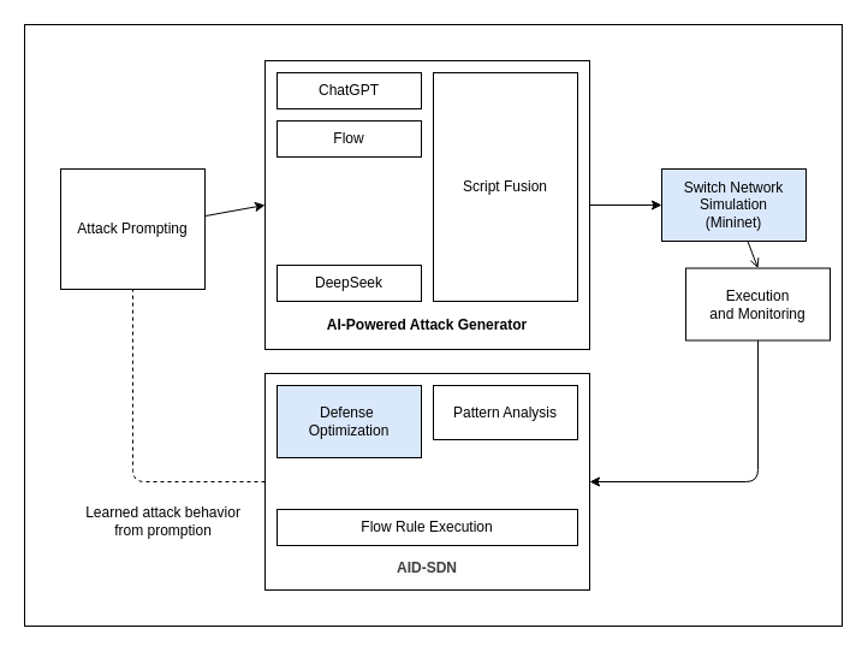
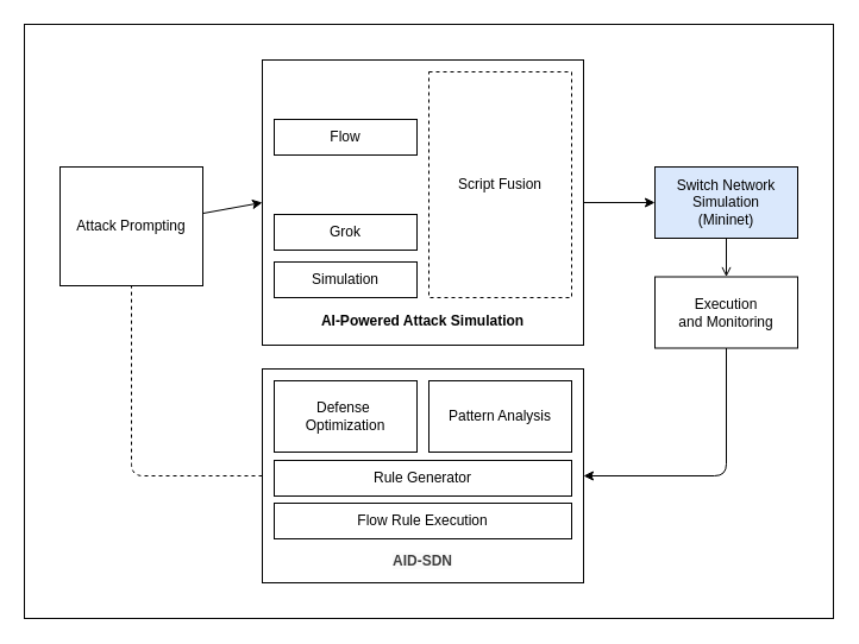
  <mxCell id="0" />
  <mxCell id="1" parent="0" />
  <mxCell id="2" value="" style="rounded=0;whiteSpace=wrap;html=1;" vertex="1" parent="1"><mxGeometry x="20" y="20" width="680" height="500" as="geometry" /></mxCell>
  <mxCell id="3" style="edgeStyle=orthogonalEdgeStyle;html=1;entryX=0.5;entryY=1;entryDx=0;entryDy=0;dashed=1;endArrow=none;endFill=0;" edge="1" parent="1" source="4" target="6"><mxGeometry relative="1" as="geometry"><mxPoint x="130" y="420" as="targetPoint" /></mxGeometry></mxCell>
  <mxCell id="4" value="" style="rounded=0;whiteSpace=wrap;html=1;" vertex="1" parent="1"><mxGeometry x="220" y="310" width="270" height="180" as="geometry" /></mxCell>
  <mxCell id="5" style="edgeStyle=none;html=1;entryX=0;entryY=0.5;entryDx=0;entryDy=0;" edge="1" parent="1" source="6" target="8"><mxGeometry relative="1" as="geometry" /></mxCell>
  <mxCell id="6" value="Attack Prompting" style="rounded=0;whiteSpace=wrap;html=1;" vertex="1" parent="1"><mxGeometry x="50" y="140" width="120" height="100" as="geometry" /></mxCell>
  <mxCell id="7" style="edgeStyle=none;html=1;entryX=0;entryY=0.5;entryDx=0;entryDy=0;" edge="1" parent="1" source="8" target="17"><mxGeometry relative="1" as="geometry" /></mxCell>
  <mxCell id="8" value="" style="rounded=0;whiteSpace=wrap;html=1;" vertex="1" parent="1"><mxGeometry x="220" y="50" width="270" height="240" as="geometry" /></mxCell>
  <mxCell id="9" style="edgeStyle=orthogonalEdgeStyle;html=1;entryX=1;entryY=0.5;entryDx=0;entryDy=0;exitX=0.5;exitY=1;exitDx=0;exitDy=0;" edge="1" parent="1" source="10" target="4"><mxGeometry relative="1" as="geometry" /></mxCell>
- <mxCell id="10" value="&lt;span style=&quot;color: rgb(0, 0, 0);&quot;&gt;Execution and&amp;nbsp;Monitoring&lt;/span&gt;" style="rounded=0;whiteSpace=wrap;html=1;" vertex="1" parent="1"><mxGeometry x="570" y="222.5" width="120" height="60" as="geometry" /></mxCell>
- <mxCell id="11" value="Script Fusion" style="rounded=0;whiteSpace=wrap;html=1;" vertex="1" parent="1"><mxGeometry x="360" y="60" width="120" height="190" as="geometry" /></mxCell>
- <mxCell id="12" value="ChatGPT" style="rounded=0;whiteSpace=wrap;html=1;" vertex="1" parent="1"><mxGeometry x="230" y="60" width="120" height="30" as="geometry" /></mxCell>
+ <mxCell id="10" value="&lt;span style=&quot;color: rgb(0, 0, 0);&quot;&gt;Execution and&amp;nbsp;Monitoring&lt;/span&gt;" style="rounded=0;whiteSpace=wrap;html=1;" vertex="1" parent="1"><mxGeometry x="550" y="232.5" width="120" height="60" as="geometry" /></mxCell>
+ <mxCell id="11" value="Script Fusion" style="rounded=0;whiteSpace=wrap;html=1;dashed=1;" vertex="1" parent="1"><mxGeometry x="360" y="60" width="120" height="190" as="geometry" /></mxCell>
  <mxCell id="13" value="Flow" style="rounded=0;whiteSpace=wrap;html=1;" vertex="1" parent="1"><mxGeometry x="230" y="100" width="120" height="30" as="geometry" /></mxCell>
- <mxCell id="14" value="DeepSeek" style="rounded=0;whiteSpace=wrap;html=1;" vertex="1" parent="1"><mxGeometry x="230" y="220" width="120" height="30" as="geometry" /></mxCell>
+ <mxCell id="14" value="Simulation" style="rounded=0;whiteSpace=wrap;html=1;" vertex="1" parent="1"><mxGeometry x="230" y="220" width="120" height="30" as="geometry" /></mxCell>
+ <mxCell id="15" value="Grok" style="rounded=0;whiteSpace=wrap;html=1;" vertex="1" parent="1"><mxGeometry x="230" y="180" width="120" height="30" as="geometry" /></mxCell>
  <mxCell id="16" style="edgeStyle=none;html=1;entryX=0.5;entryY=0;entryDx=0;entryDy=0;endArrow=open;" edge="1" parent="1" source="17" target="10"><mxGeometry relative="1" as="geometry" /></mxCell>
  <mxCell id="17" value="&lt;font style=&quot;color: rgb(0, 0, 0);&quot;&gt;Switch Network&lt;/font&gt;&lt;div&gt;&lt;font style=&quot;color: rgb(0, 0, 0);&quot;&gt;Simulation&lt;/font&gt;&lt;/div&gt;&lt;div&gt;&lt;font style=&quot;color: rgb(0, 0, 0);&quot;&gt;(Mininet)&lt;/font&gt;&lt;/div&gt;" style="rounded=0;whiteSpace=wrap;html=1;fillColor=#dae8fc;" vertex="1" parent="1"><mxGeometry x="550" y="140" width="120" height="60" as="geometry" /></mxCell>
- <mxCell id="18" value="Pattern Analysis" style="rounded=0;whiteSpace=wrap;html=1;" vertex="1" parent="1"><mxGeometry x="360" y="320" width="120" height="45" as="geometry" /></mxCell>
- <mxCell id="19" value="Defense&amp;nbsp;&lt;div&gt;Optimization&lt;/div&gt;" style="rounded=0;whiteSpace=wrap;html=1;fillColor=#dae8fc;" vertex="1" parent="1"><mxGeometry x="230" y="320" width="120" height="60" as="geometry" /></mxCell>
+ <mxCell id="18" value="Pattern Analysis" style="rounded=0;whiteSpace=wrap;html=1;" vertex="1" parent="1"><mxGeometry x="360" y="320" width="120" height="60" as="geometry" /></mxCell>
+ <mxCell id="19" value="Defense&amp;nbsp;&lt;div&gt;Optimization&lt;/div&gt;" style="rounded=0;whiteSpace=wrap;html=1;" vertex="1" parent="1"><mxGeometry x="230" y="320" width="120" height="60" as="geometry" /></mxCell>
  <mxCell id="20" value="&lt;span style=&quot;color: rgb(63, 63, 63); font-family: Helvetica; font-size: 12px; font-style: normal; font-variant-ligatures: normal; font-variant-caps: normal; letter-spacing: normal; orphans: 2; text-indent: 0px; text-transform: none; widows: 2; word-spacing: 0px; -webkit-text-stroke-width: 0px; white-space: normal; background-color: rgb(251, 251, 251); text-decoration-thickness: initial; text-decoration-style: initial; text-decoration-color: initial; float: none; display: inline !important;&quot;&gt;&lt;b&gt;AID-SDN&lt;/b&gt;&lt;/span&gt;" style="text;whiteSpace=wrap;html=1;align=center;" vertex="1" parent="1"><mxGeometry x="220" y="457.5" width="270" height="40" as="geometry" /></mxCell>
- <mxCell id="21" value="Learned attack behavior&lt;div&gt;from promption&lt;/div&gt;" style="text;html=1;align=center;verticalAlign=middle;resizable=0;points=[];autosize=1;strokeColor=none;fillColor=none;" vertex="1" parent="1"><mxGeometry x="60" y="413" width="150" height="40" as="geometry" /></mxCell>
+ <mxCell id="22" value="Rule Generator" style="rounded=0;whiteSpace=wrap;html=1;" vertex="1" parent="1"><mxGeometry x="230" y="387" width="250" height="30" as="geometry" /></mxCell>
  <mxCell id="23" value="Flow Rule Execution" style="rounded=0;whiteSpace=wrap;html=1;" vertex="1" parent="1"><mxGeometry x="230" y="423" width="250" height="30" as="geometry" /></mxCell>
- <mxCell id="24" value="&lt;b&gt;AI-Powered Attack Generator&lt;/b&gt;" style="text;whiteSpace=wrap;html=1;align=center;" vertex="1" parent="1"><mxGeometry x="220" y="255.5" width="270" height="40" as="geometry" /></mxCell>
+ <mxCell id="24" value="&lt;b&gt;AI-Powered Attack Simulation&lt;/b&gt;" style="text;whiteSpace=wrap;html=1;align=center;" vertex="1" parent="1"><mxGeometry x="220" y="255.5" width="270" height="40" as="geometry" /></mxCell>
